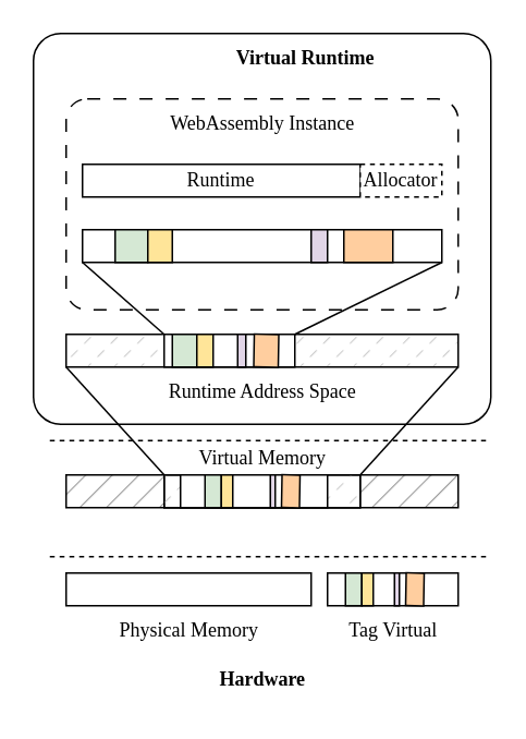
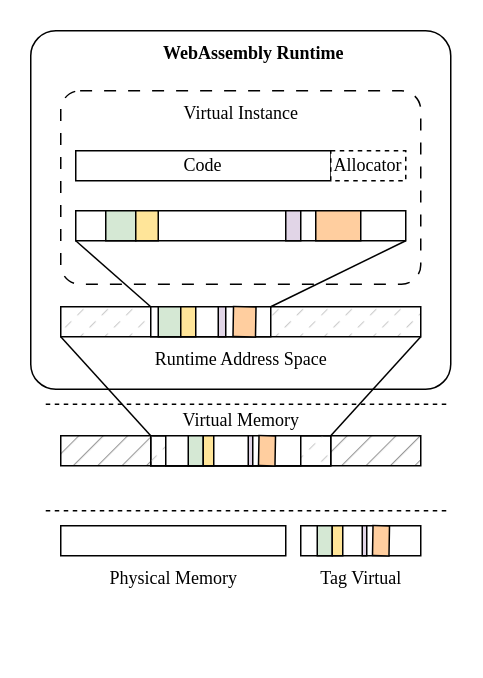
  <mxCell id="0" />
  <mxCell id="1" parent="0" />
  <mxCell id="2" value="" style="rounded=0;whiteSpace=wrap;html=1;fontFamily=Computer Modern;fontSource=https%3A%2F%2Ffonts.googleapis.com%2Fcss%3Ffamily%3DComputer%2BModern;fillStyle=hatch;gradientColor=none;fillColor=#999999;" vertex="1" parent="1"><mxGeometry x="40" y="290" width="240" height="20" as="geometry" /></mxCell>
  <mxCell id="3" value="" style="rounded=0;whiteSpace=wrap;html=1;fontFamily=Computer Modern;fontSource=https%3A%2F%2Ffonts.googleapis.com%2Fcss%3Ffamily%3DComputer%2BModern;fillStyle=solid;fillColor=#ffffff;" vertex="1" parent="1"><mxGeometry x="100" y="290" width="120" height="20" as="geometry" /></mxCell>
  <mxCell id="4" value="" style="rounded=0;whiteSpace=wrap;html=1;fontFamily=Computer Modern;fontSource=https%3A%2F%2Ffonts.googleapis.com%2Fcss%3Ffamily%3DComputer%2BModern;fillStyle=dashed;fillColor=#CCCCCC;" vertex="1" parent="1"><mxGeometry x="100" y="290" width="120" height="20" as="geometry" /></mxCell>
  <mxCell id="5" value="" style="rounded=0;whiteSpace=wrap;html=1;fontFamily=Computer Modern;fontSource=https%3A%2F%2Ffonts.googleapis.com%2Fcss%3Ffamily%3DComputer%2BModern;" vertex="1" parent="1"><mxGeometry x="110" y="290" width="90" height="20" as="geometry" /></mxCell>
  <mxCell id="6" value="" style="rounded=1;whiteSpace=wrap;html=1;arcSize=7;fontFamily=Computer Modern;fontSource=https%3A%2F%2Ffonts.googleapis.com%2Fcss%3Ffamily%3DComputer%2BModern;" vertex="1" parent="1"><mxGeometry x="20" y="20" width="280" height="239" as="geometry" /></mxCell>
  <mxCell id="7" value="" style="rounded=0;whiteSpace=wrap;html=1;fontFamily=Computer Modern;fontSource=https%3A%2F%2Ffonts.googleapis.com%2Fcss%3Ffamily%3DComputer%2BModern;" vertex="1" parent="1"><mxGeometry x="200" y="350" width="80" height="20" as="geometry" /></mxCell>
  <mxCell id="8" value="" style="rounded=0;whiteSpace=wrap;html=1;fontFamily=Computer Modern;fontSource=https%3A%2F%2Ffonts.googleapis.com%2Fcss%3Ffamily%3DComputer%2BModern;" vertex="1" parent="1"><mxGeometry x="40" y="350" width="150" height="20" as="geometry" /></mxCell>
  <mxCell id="9" value="" style="endArrow=none;dashed=1;html=1;rounded=0;fontFamily=Computer Modern;fontSource=https%3A%2F%2Ffonts.googleapis.com%2Fcss%3Ffamily%3DComputer%2BModern;" edge="1" parent="1"><mxGeometry width="50" height="50" relative="1" as="geometry"><mxPoint x="30" y="340" as="sourcePoint" /><mxPoint x="300" y="340" as="targetPoint" /></mxGeometry></mxCell>
- <mxCell id="10" value="Hardware" style="text;html=1;align=center;verticalAlign=middle;resizable=0;points=[];autosize=1;strokeColor=none;fillColor=none;fontStyle=1;fontFamily=Computer Modern;fontSource=https%3A%2F%2Ffonts.googleapis.com%2Fcss%3Ffamily%3DComputer%2BModern;" vertex="1" parent="1"><mxGeometry x="120" y="400" width="80" height="30" as="geometry" /></mxCell>
  <mxCell id="11" value="" style="endArrow=none;dashed=1;html=1;rounded=0;fontFamily=Computer Modern;fontSource=https%3A%2F%2Ffonts.googleapis.com%2Fcss%3Ffamily%3DComputer%2BModern;" edge="1" parent="1"><mxGeometry width="50" height="50" relative="1" as="geometry"><mxPoint x="30" y="269" as="sourcePoint" /><mxPoint x="300" y="269" as="targetPoint" /></mxGeometry></mxCell>
- <mxCell id="12" value="Virtual Runtime" style="text;html=1;align=right;verticalAlign=middle;resizable=0;points=[];autosize=1;strokeColor=none;fillColor=none;fontStyle=1;fontFamily=Computer Modern;fontSource=https%3A%2F%2Ffonts.googleapis.com%2Fcss%3Ffamily%3DComputer%2BModern;" vertex="1" parent="1"><mxGeometry x="90" y="20" width="140" height="30" as="geometry" /></mxCell>
+ <mxCell id="12" value="WebAssembly Runtime" style="text;html=1;align=right;verticalAlign=middle;resizable=0;points=[];autosize=1;strokeColor=none;fillColor=none;fontStyle=1;fontFamily=Computer Modern;fontSource=https%3A%2F%2Ffonts.googleapis.com%2Fcss%3Ffamily%3DComputer%2BModern;" vertex="1" parent="1"><mxGeometry x="90" y="20" width="140" height="30" as="geometry" /></mxCell>
  <mxCell id="13" value="" style="rounded=1;whiteSpace=wrap;html=1;dashed=1;dashPattern=8 8;arcSize=10;fontFamily=Computer Modern;fontSource=https%3A%2F%2Ffonts.googleapis.com%2Fcss%3Ffamily%3DComputer%2BModern;" vertex="1" parent="1"><mxGeometry x="40" y="60" width="240" height="129" as="geometry" /></mxCell>
  <mxCell id="14" value="" style="rounded=0;whiteSpace=wrap;html=1;fontFamily=Computer Modern;fontSource=https%3A%2F%2Ffonts.googleapis.com%2Fcss%3Ffamily%3DComputer%2BModern;" vertex="1" parent="1"><mxGeometry x="50" y="140" width="220" height="20" as="geometry" /></mxCell>
  <mxCell id="15" value="" style="rounded=0;whiteSpace=wrap;html=1;fontFamily=Computer Modern;fontSource=https%3A%2F%2Ffonts.googleapis.com%2Fcss%3Ffamily%3DComputer%2BModern;fillStyle=dashed;fillColor=#CCCCCC;" vertex="1" parent="1"><mxGeometry x="40" y="204" width="240" height="20" as="geometry" /></mxCell>
  <mxCell id="16" value="" style="endArrow=none;html=1;rounded=0;entryX=0;entryY=1;entryDx=0;entryDy=0;exitX=0.25;exitY=0;exitDx=0;exitDy=0;fontFamily=Computer Modern;fontSource=https%3A%2F%2Ffonts.googleapis.com%2Fcss%3Ffamily%3DComputer%2BModern;" edge="1" parent="1" source="15" target="14"><mxGeometry width="50" height="50" relative="1" as="geometry"><mxPoint x="20" y="219" as="sourcePoint" /><mxPoint x="70" y="169" as="targetPoint" /></mxGeometry></mxCell>
  <mxCell id="17" value="" style="endArrow=none;html=1;rounded=0;entryX=1;entryY=1;entryDx=0;entryDy=0;exitX=1;exitY=0;exitDx=0;exitDy=0;fontFamily=Computer Modern;fontSource=https%3A%2F%2Ffonts.googleapis.com%2Fcss%3Ffamily%3DComputer%2BModern;" edge="1" parent="1" source="18" target="14"><mxGeometry width="50" height="50" relative="1" as="geometry"><mxPoint x="20" y="219" as="sourcePoint" /><mxPoint x="70" y="169" as="targetPoint" /></mxGeometry></mxCell>
  <mxCell id="18" value="" style="rounded=0;whiteSpace=wrap;html=1;fontFamily=Computer Modern;fontSource=https%3A%2F%2Ffonts.googleapis.com%2Fcss%3Ffamily%3DComputer%2BModern;" vertex="1" parent="1"><mxGeometry x="100" y="204" width="80" height="20" as="geometry" /></mxCell>
- <mxCell id="19" value="Runtime" style="rounded=0;whiteSpace=wrap;html=1;fontFamily=Computer Modern;fontSource=https%3A%2F%2Ffonts.googleapis.com%2Fcss%3Ffamily%3DComputer%2BModern;" vertex="1" parent="1"><mxGeometry x="50" y="100" width="170" height="20" as="geometry" /></mxCell>
+ <mxCell id="19" value="Code" style="rounded=0;whiteSpace=wrap;html=1;fontFamily=Computer Modern;fontSource=https%3A%2F%2Ffonts.googleapis.com%2Fcss%3Ffamily%3DComputer%2BModern;" vertex="1" parent="1"><mxGeometry x="50" y="100" width="170" height="20" as="geometry" /></mxCell>
  <mxCell id="20" value="Virtual Memory" style="text;html=1;align=center;verticalAlign=middle;resizable=0;points=[];autosize=1;strokeColor=none;fillColor=none;fontFamily=Computer Modern;fontSource=https%3A%2F%2Ffonts.googleapis.com%2Fcss%3Ffamily%3DComputer%2BModern;" vertex="1" parent="1"><mxGeometry x="110" y="265" width="100" height="30" as="geometry" /></mxCell>
  <mxCell id="21" value="Runtime Address Space" style="text;html=1;align=center;verticalAlign=middle;resizable=0;points=[];autosize=1;strokeColor=none;fillColor=none;fontFamily=Computer Modern;fontSource=https%3A%2F%2Ffonts.googleapis.com%2Fcss%3Ffamily%3DComputer%2BModern;" vertex="1" parent="1"><mxGeometry x="90" y="224" width="140" height="30" as="geometry" /></mxCell>
  <mxCell id="22" value="" style="endArrow=none;html=1;rounded=0;exitX=0;exitY=1;exitDx=0;exitDy=0;entryX=0.25;entryY=0;entryDx=0;entryDy=0;fontFamily=Computer Modern;fontSource=https%3A%2F%2Ffonts.googleapis.com%2Fcss%3Ffamily%3DComputer%2BModern;" edge="1" parent="1" source="15" target="2"><mxGeometry width="50" height="50" relative="1" as="geometry"><mxPoint x="90" y="330" as="sourcePoint" /><mxPoint x="10" y="550" as="targetPoint" /></mxGeometry></mxCell>
  <mxCell id="23" value="" style="endArrow=none;html=1;rounded=0;entryX=0.75;entryY=0;entryDx=0;entryDy=0;exitX=1;exitY=1;exitDx=0;exitDy=0;fontFamily=Computer Modern;fontSource=https%3A%2F%2Ffonts.googleapis.com%2Fcss%3Ffamily%3DComputer%2BModern;" edge="1" parent="1" source="15" target="2"><mxGeometry width="50" height="50" relative="1" as="geometry"><mxPoint x="420" y="340" as="sourcePoint" /><mxPoint x="110" y="300" as="targetPoint" /></mxGeometry></mxCell>
  <mxCell id="24" value="Physical Memory" style="text;html=1;align=center;verticalAlign=middle;resizable=0;points=[];autosize=1;strokeColor=none;fillColor=none;fontFamily=Computer Modern;fontSource=https%3A%2F%2Ffonts.googleapis.com%2Fcss%3Ffamily%3DComputer%2BModern;" vertex="1" parent="1"><mxGeometry x="60" y="370" width="110" height="30" as="geometry" /></mxCell>
  <mxCell id="25" value="Tag Virtual" style="text;html=1;align=center;verticalAlign=middle;resizable=0;points=[];autosize=1;strokeColor=none;fillColor=none;fontFamily=Computer Modern;fontSource=https%3A%2F%2Ffonts.googleapis.com%2Fcss%3Ffamily%3DComputer%2BModern;" vertex="1" parent="1"><mxGeometry x="195" y="370" width="90" height="30" as="geometry" /></mxCell>
  <mxCell id="26" value="Allocator" style="rounded=0;whiteSpace=wrap;html=1;fontFamily=Computer Modern;fontSource=https%3A%2F%2Ffonts.googleapis.com%2Fcss%3Ffamily%3DComputer%2BModern;dashed=1;" vertex="1" parent="1"><mxGeometry x="220" y="100" width="50" height="20" as="geometry" /></mxCell>
- <mxCell id="27" value="WebAssembly Instance" style="text;html=1;align=center;verticalAlign=middle;resizable=0;points=[];autosize=1;strokeColor=none;fillColor=none;fontFamily=Computer Modern;fontSource=https%3A%2F%2Ffonts.googleapis.com%2Fcss%3Ffamily%3DComputer%2BModern;" vertex="1" parent="1"><mxGeometry x="90" y="60" width="140" height="30" as="geometry" /></mxCell>
+ <mxCell id="27" value="Virtual Instance" style="text;html=1;align=center;verticalAlign=middle;resizable=0;points=[];autosize=1;strokeColor=none;fillColor=none;fontFamily=Computer Modern;fontSource=https%3A%2F%2Ffonts.googleapis.com%2Fcss%3Ffamily%3DComputer%2BModern;" vertex="1" parent="1"><mxGeometry x="90" y="60" width="140" height="30" as="geometry" /></mxCell>
  <mxCell id="28" value="" style="rounded=0;whiteSpace=wrap;html=1;fillColor=#d5e8d4;strokeColor=#000000;fontFamily=Computer Modern;fontSource=https%3A%2F%2Ffonts.googleapis.com%2Fcss%3Ffamily%3DComputer%2BModern;" vertex="1" parent="1"><mxGeometry x="70" y="140" width="20" height="20" as="geometry" /></mxCell>
  <mxCell id="29" value="" style="rounded=0;whiteSpace=wrap;html=1;fillColor=#FFE599;strokeColor=#000000;fontFamily=Computer Modern;fontSource=https%3A%2F%2Ffonts.googleapis.com%2Fcss%3Ffamily%3DComputer%2BModern;" vertex="1" parent="1"><mxGeometry x="90" y="140" width="15" height="20" as="geometry" /></mxCell>
  <mxCell id="30" value="" style="rounded=0;whiteSpace=wrap;html=1;fillColor=#FFCE9F;strokeColor=#000000;fontFamily=Computer Modern;fontSource=https%3A%2F%2Ffonts.googleapis.com%2Fcss%3Ffamily%3DComputer%2BModern;" vertex="1" parent="1"><mxGeometry x="210" y="140" width="30" height="20" as="geometry" /></mxCell>
  <mxCell id="31" value="" style="rounded=0;whiteSpace=wrap;html=1;fillColor=#e1d5e7;strokeColor=#000000;fontFamily=Computer Modern;fontSource=https%3A%2F%2Ffonts.googleapis.com%2Fcss%3Ffamily%3DComputer%2BModern;" vertex="1" parent="1"><mxGeometry x="190" y="140" width="10" height="20" as="geometry" /></mxCell>
  <mxCell id="32" value="" style="rounded=0;whiteSpace=wrap;html=1;fillColor=#d5e8d4;strokeColor=#000000;fontFamily=Computer Modern;fontSource=https%3A%2F%2Ffonts.googleapis.com%2Fcss%3Ffamily%3DComputer%2BModern;" vertex="1" parent="1"><mxGeometry x="105" y="204" width="15" height="20" as="geometry" /></mxCell>
  <mxCell id="33" value="" style="rounded=0;whiteSpace=wrap;html=1;fillColor=#FFE599;strokeColor=#000000;fontFamily=Computer Modern;fontSource=https%3A%2F%2Ffonts.googleapis.com%2Fcss%3Ffamily%3DComputer%2BModern;" vertex="1" parent="1"><mxGeometry x="120" y="204" width="10" height="20" as="geometry" /></mxCell>
  <mxCell id="34" value="" style="rounded=0;whiteSpace=wrap;html=1;fillColor=#FFCE9F;strokeColor=#000000;fontFamily=Computer Modern;fontSource=https%3A%2F%2Ffonts.googleapis.com%2Fcss%3Ffamily%3DComputer%2BModern;rotation=1;" vertex="1" parent="1"><mxGeometry x="155" y="204" width="15" height="20" as="geometry" /></mxCell>
  <mxCell id="35" value="" style="rounded=0;whiteSpace=wrap;html=1;fillColor=#e1d5e7;strokeColor=#000000;fontFamily=Computer Modern;fontSource=https%3A%2F%2Ffonts.googleapis.com%2Fcss%3Ffamily%3DComputer%2BModern;" vertex="1" parent="1"><mxGeometry x="145" y="204" width="5" height="20" as="geometry" /></mxCell>
  <mxCell id="36" value="" style="rounded=0;whiteSpace=wrap;html=1;fillColor=#d5e8d4;strokeColor=#000000;fontFamily=Computer Modern;fontSource=https%3A%2F%2Ffonts.googleapis.com%2Fcss%3Ffamily%3DComputer%2BModern;" vertex="1" parent="1"><mxGeometry x="125" y="290" width="10" height="20" as="geometry" /></mxCell>
  <mxCell id="37" value="" style="rounded=0;whiteSpace=wrap;html=1;fillColor=#FFE599;strokeColor=#000000;fontFamily=Computer Modern;fontSource=https%3A%2F%2Ffonts.googleapis.com%2Fcss%3Ffamily%3DComputer%2BModern;" vertex="1" parent="1"><mxGeometry x="135" y="290" width="7" height="20" as="geometry" /></mxCell>
  <mxCell id="38" value="" style="rounded=0;whiteSpace=wrap;html=1;fillColor=#FFCE9F;strokeColor=#000000;fontFamily=Computer Modern;fontSource=https%3A%2F%2Ffonts.googleapis.com%2Fcss%3Ffamily%3DComputer%2BModern;rotation=1;" vertex="1" parent="1"><mxGeometry x="172" y="290" width="11" height="20" as="geometry" /></mxCell>
  <mxCell id="39" value="" style="rounded=0;whiteSpace=wrap;html=1;fillColor=#e1d5e7;strokeColor=#000000;fontFamily=Computer Modern;fontSource=https%3A%2F%2Ffonts.googleapis.com%2Fcss%3Ffamily%3DComputer%2BModern;" vertex="1" parent="1"><mxGeometry x="165" y="290" width="3" height="20" as="geometry" /></mxCell>
  <mxCell id="40" value="" style="rounded=0;whiteSpace=wrap;html=1;fillColor=#d5e8d4;strokeColor=#000000;fontFamily=Computer Modern;fontSource=https%3A%2F%2Ffonts.googleapis.com%2Fcss%3Ffamily%3DComputer%2BModern;" vertex="1" parent="1"><mxGeometry x="211" y="350" width="10" height="20" as="geometry" /></mxCell>
  <mxCell id="41" value="" style="rounded=0;whiteSpace=wrap;html=1;fillColor=#FFE599;strokeColor=#000000;fontFamily=Computer Modern;fontSource=https%3A%2F%2Ffonts.googleapis.com%2Fcss%3Ffamily%3DComputer%2BModern;" vertex="1" parent="1"><mxGeometry x="221" y="350" width="7" height="20" as="geometry" /></mxCell>
  <mxCell id="42" value="" style="rounded=0;whiteSpace=wrap;html=1;fillColor=#FFCE9F;strokeColor=#000000;fontFamily=Computer Modern;fontSource=https%3A%2F%2Ffonts.googleapis.com%2Fcss%3Ffamily%3DComputer%2BModern;rotation=1;" vertex="1" parent="1"><mxGeometry x="248" y="350" width="11" height="20" as="geometry" /></mxCell>
  <mxCell id="43" value="" style="rounded=0;whiteSpace=wrap;html=1;fillColor=#e1d5e7;strokeColor=#000000;fontFamily=Computer Modern;fontSource=https%3A%2F%2Ffonts.googleapis.com%2Fcss%3Ffamily%3DComputer%2BModern;" vertex="1" parent="1"><mxGeometry x="241" y="350" width="3" height="20" as="geometry" /></mxCell>
